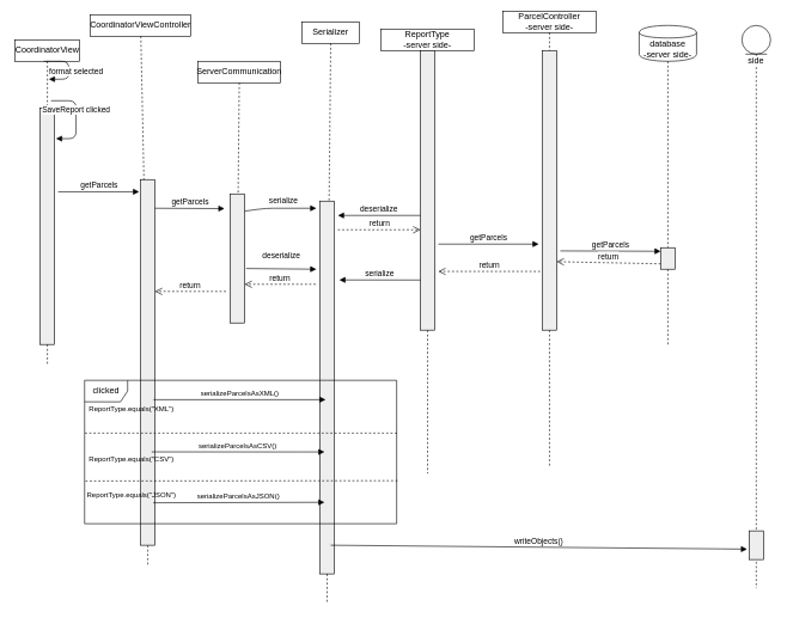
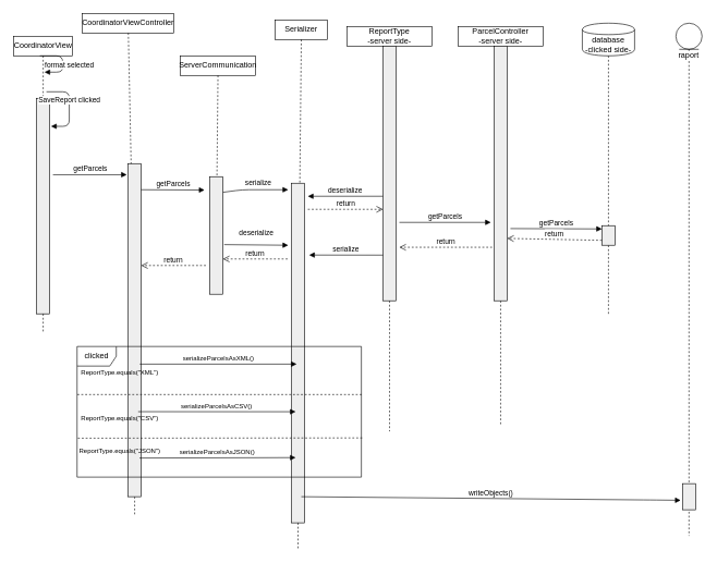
  <mxCell id="0" />
  <mxCell id="1" parent="0" />
- <mxCell id="2" value="ParcelController&lt;br&gt;-server side-" style="shape=rect;html=1;whiteSpace=wrap;align=center;" parent="1" vertex="1"><mxGeometry x="700" y="15" width="130" height="30" as="geometry" /></mxCell>
+ <mxCell id="2" value="ParcelController&lt;br&gt;-server side-" style="shape=rect;html=1;whiteSpace=wrap;align=center;" parent="1" vertex="1"><mxGeometry x="700" y="40" width="130" height="30" as="geometry" /></mxCell>
  <mxCell id="3" value="" style="edgeStyle=none;html=1;dashed=1;endArrow=none;align=center;verticalAlign=bottom;exitX=0.5;exitY=1;" parent="1" source="7" edge="1"><mxGeometry x="1" relative="1" as="geometry"><mxPoint x="765" y="650" as="targetPoint" /></mxGeometry></mxCell>
  <mxCell id="4" value="CoordinatorView" style="shape=rect;html=1;whiteSpace=wrap;align=center;" parent="1" vertex="1"><mxGeometry x="20" y="55" width="90" height="30" as="geometry" /></mxCell>
  <mxCell id="5" value="" style="edgeStyle=none;html=1;dashed=1;endArrow=none;" parent="1" source="4" target="6" edge="1"><mxGeometry relative="1" as="geometry" /></mxCell>
  <mxCell id="6" value="" style="shape=rect;html=1;fillColor=#eeeeee;" parent="1" vertex="1"><mxGeometry x="55" y="150" width="20" height="330" as="geometry" /></mxCell>
  <mxCell id="7" value="" style="shape=rect;html=1;fillColor=#eeeeee;" parent="1" vertex="1"><mxGeometry x="755" y="70" width="20" height="390" as="geometry" /></mxCell>
  <mxCell id="8" value="" style="edgeStyle=none;html=1;dashed=1;endArrow=none;align=center;verticalAlign=bottom;exitX=0.5;exitY=1;" parent="1" source="2" target="7" edge="1"><mxGeometry x="1" relative="1" as="geometry"><mxPoint x="765" y="430" as="targetPoint" /><mxPoint x="765" y="70" as="sourcePoint" /></mxGeometry></mxCell>
  <mxCell id="9" value="SaveReport clicked" style="html=1;verticalAlign=bottom;endArrow=block;entryX=1.1;entryY=0.13;entryDx=0;entryDy=0;entryPerimeter=0;" parent="1" edge="1" target="6"><mxGeometry x="-0.232" y="-11" width="80" relative="1" as="geometry"><mxPoint x="70" y="140" as="sourcePoint" /><mxPoint x="74" y="249" as="targetPoint" /><Array as="points"><mxPoint x="105" y="140" /><mxPoint x="105" y="193" /></Array><mxPoint x="11" y="12" as="offset" /></mxGeometry></mxCell>
  <mxCell id="10" value="CoordinatorViewController" style="shape=rect;html=1;whiteSpace=wrap;align=center;" parent="1" vertex="1"><mxGeometry x="125" y="20" width="140" height="30" as="geometry" /></mxCell>
  <mxCell id="11" value="" style="edgeStyle=none;html=1;dashed=1;endArrow=none;" parent="1" source="13" edge="1"><mxGeometry relative="1" as="geometry"><mxPoint x="205" y="790" as="targetPoint" /></mxGeometry></mxCell>
  <mxCell id="12" value="getParcels" style="html=1;verticalAlign=bottom;endArrow=block;" parent="1" edge="1"><mxGeometry width="80" relative="1" as="geometry"><mxPoint x="80" y="267" as="sourcePoint" /><mxPoint x="193" y="267" as="targetPoint" /></mxGeometry></mxCell>
  <mxCell id="13" value="" style="shape=rect;html=1;fillColor=#eeeeee;" parent="1" vertex="1"><mxGeometry x="195" y="250" width="20" height="510" as="geometry" /></mxCell>
  <mxCell id="14" value="" style="edgeStyle=none;html=1;dashed=1;endArrow=none;" parent="1" source="10" target="13" edge="1"><mxGeometry relative="1" as="geometry"><mxPoint x="205" y="70" as="sourcePoint" /><mxPoint x="205" y="510" as="targetPoint" /></mxGeometry></mxCell>
  <mxCell id="15" value="&lt;span style=&quot;font-size: 11px&quot;&gt;serialize&lt;/span&gt;" style="html=1;verticalAlign=bottom;endArrow=block;fontSize=9;exitX=1;exitY=0.133;exitDx=0;exitDy=0;exitPerimeter=0;" parent="1" source="39" edge="1"><mxGeometry x="0.085" y="1" width="80" relative="1" as="geometry"><mxPoint x="350" y="290" as="sourcePoint" /><mxPoint x="440" y="290" as="targetPoint" /><mxPoint as="offset" /><Array as="points"><mxPoint x="370" y="290" /></Array></mxGeometry></mxCell>
  <mxCell id="16" value="" style="endArrow=none;dashed=1;html=1;fontSize=9;exitX=0.5;exitY=1;exitDx=0;exitDy=0;" parent="1" source="6" edge="1"><mxGeometry width="50" height="50" relative="1" as="geometry"><mxPoint x="160" y="470" as="sourcePoint" /><mxPoint x="65" y="510" as="targetPoint" /></mxGeometry></mxCell>
  <mxCell id="17" value="Serializer" style="shape=rect;html=1;whiteSpace=wrap;align=center;" parent="1" vertex="1"><mxGeometry x="420" y="30" width="80" height="30" as="geometry" /></mxCell>
  <mxCell id="18" value="" style="edgeStyle=none;html=1;dashed=1;endArrow=none;align=center;verticalAlign=bottom;exitX=0.5;exitY=1;" parent="1" source="19" edge="1"><mxGeometry x="1" relative="1" as="geometry"><mxPoint x="455" y="500" as="targetPoint" /></mxGeometry></mxCell>
  <mxCell id="19" value="" style="shape=rect;html=1;fillColor=#eeeeee;" parent="1" vertex="1"><mxGeometry x="445" y="280" width="20" height="520" as="geometry" /></mxCell>
  <mxCell id="20" value="" style="edgeStyle=none;html=1;dashed=1;endArrow=none;align=center;verticalAlign=bottom;exitX=0.5;exitY=1;" parent="1" source="17" target="19" edge="1"><mxGeometry x="1" relative="1" as="geometry"><mxPoint x="455" y="430" as="targetPoint" /><mxPoint x="455" y="70" as="sourcePoint" /></mxGeometry></mxCell>
  <mxCell id="21" value="ReportType&lt;br&gt;-server side-" style="shape=rect;html=1;whiteSpace=wrap;align=center;" parent="1" vertex="1"><mxGeometry x="530" y="40" width="130" height="30" as="geometry" /></mxCell>
  <mxCell id="22" value="" style="edgeStyle=none;html=1;dashed=1;endArrow=none;align=center;verticalAlign=bottom;exitX=0.5;exitY=1;" parent="1" source="23" edge="1"><mxGeometry x="1" relative="1" as="geometry"><mxPoint x="595" y="660" as="targetPoint" /></mxGeometry></mxCell>
  <mxCell id="23" value="" style="shape=rect;html=1;fillColor=#eeeeee;" parent="1" vertex="1"><mxGeometry x="585" y="70" width="20" height="390" as="geometry" /></mxCell>
  <mxCell id="24" value="" style="edgeStyle=none;html=1;dashed=1;endArrow=none;align=center;verticalAlign=bottom;exitX=0.5;exitY=1;" parent="1" source="21" target="23" edge="1"><mxGeometry x="1" relative="1" as="geometry"><mxPoint x="595" y="430" as="targetPoint" /><mxPoint x="595" y="70" as="sourcePoint" /></mxGeometry></mxCell>
- <mxCell id="25" value="database&lt;br&gt;-server side-&lt;br&gt;" style="shape=cylinder;whiteSpace=wrap;html=1;boundedLbl=1;backgroundOutline=1;" parent="1" vertex="1"><mxGeometry x="890" y="35" width="80" height="50" as="geometry" /></mxCell>
+ <mxCell id="25" value="database&lt;br&gt;-clicked side-&lt;br&gt;" style="shape=cylinder;whiteSpace=wrap;html=1;boundedLbl=1;backgroundOutline=1;" parent="1" vertex="1"><mxGeometry x="890" y="35" width="80" height="50" as="geometry" /></mxCell>
  <mxCell id="26" value="" style="edgeStyle=none;html=1;dashed=1;endArrow=none;align=center;verticalAlign=bottom;exitX=0.5;exitY=1;" parent="1" source="27" edge="1"><mxGeometry x="1" relative="1" as="geometry"><mxPoint x="930" y="480" as="targetPoint" /></mxGeometry></mxCell>
  <mxCell id="27" value="" style="shape=rect;html=1;fillColor=#eeeeee;" parent="1" vertex="1"><mxGeometry x="920" y="345" width="20" height="30" as="geometry" /></mxCell>
  <mxCell id="28" value="" style="edgeStyle=none;html=1;dashed=1;endArrow=none;align=center;verticalAlign=bottom;" parent="1" target="27" edge="1"><mxGeometry x="1" relative="1" as="geometry"><mxPoint x="930" y="430" as="targetPoint" /><mxPoint x="930" y="85" as="sourcePoint" /></mxGeometry></mxCell>
  <mxCell id="29" value="deserialize" style="html=1;verticalAlign=bottom;endArrow=block;" parent="1" edge="1"><mxGeometry width="80" relative="1" as="geometry"><mxPoint x="585" y="300" as="sourcePoint" /><mxPoint x="470" y="300" as="targetPoint" /></mxGeometry></mxCell>
  <mxCell id="30" value="return" style="html=1;verticalAlign=bottom;endArrow=open;dashed=1;endSize=8;" parent="1" edge="1"><mxGeometry relative="1" as="geometry"><mxPoint x="470" y="320" as="sourcePoint" /><mxPoint x="585" y="320" as="targetPoint" /></mxGeometry></mxCell>
  <mxCell id="31" value="getParcels" style="html=1;verticalAlign=bottom;endArrow=block;" parent="1" edge="1"><mxGeometry width="80" relative="1" as="geometry"><mxPoint x="610" y="340" as="sourcePoint" /><mxPoint x="750" y="340" as="targetPoint" /></mxGeometry></mxCell>
  <mxCell id="32" value="getParcels" style="html=1;verticalAlign=bottom;endArrow=block;entryX=0;entryY=0.167;entryDx=0;entryDy=0;entryPerimeter=0;" parent="1" target="27" edge="1"><mxGeometry width="80" relative="1" as="geometry"><mxPoint x="780" y="349.5" as="sourcePoint" /><mxPoint x="910" y="350" as="targetPoint" /></mxGeometry></mxCell>
  <mxCell id="33" value="return" style="html=1;verticalAlign=bottom;endArrow=open;dashed=1;endSize=8;exitX=0;exitY=0.75;exitDx=0;exitDy=0;" parent="1" source="27" edge="1"><mxGeometry relative="1" as="geometry"><mxPoint x="905" y="364.5" as="sourcePoint" /><mxPoint x="775" y="364.5" as="targetPoint" /></mxGeometry></mxCell>
  <mxCell id="34" value="return" style="html=1;verticalAlign=bottom;endArrow=open;dashed=1;endSize=8;entryX=1.25;entryY=0.79;entryDx=0;entryDy=0;entryPerimeter=0;exitX=-0.15;exitY=0.79;exitDx=0;exitDy=0;exitPerimeter=0;" parent="1" source="7" target="23" edge="1"><mxGeometry relative="1" as="geometry"><mxPoint x="930" y="377.5" as="sourcePoint" /><mxPoint x="785" y="374.5" as="targetPoint" /></mxGeometry></mxCell>
  <mxCell id="35" value="serialize" style="html=1;verticalAlign=bottom;endArrow=block;exitX=-0.1;exitY=0.555;exitDx=0;exitDy=0;exitPerimeter=0;" parent="1" edge="1"><mxGeometry width="80" relative="1" as="geometry"><mxPoint x="585" y="390.1" as="sourcePoint" /><mxPoint x="472" y="390" as="targetPoint" /></mxGeometry></mxCell>
  <mxCell id="36" value="return" style="html=1;verticalAlign=bottom;endArrow=open;dashed=1;endSize=8;" parent="1" edge="1"><mxGeometry relative="1" as="geometry"><mxPoint x="439" y="396" as="sourcePoint" /><mxPoint x="340" y="396" as="targetPoint" /></mxGeometry></mxCell>
  <mxCell id="37" value="deserialize" style="html=1;verticalAlign=bottom;endArrow=block;exitX=1.1;exitY=0.578;exitDx=0;exitDy=0;exitPerimeter=0;" parent="1" source="39" edge="1"><mxGeometry y="10" width="80" relative="1" as="geometry"><mxPoint x="350" y="375" as="sourcePoint" /><mxPoint x="440" y="375" as="targetPoint" /><mxPoint as="offset" /></mxGeometry></mxCell>
  <mxCell id="38" value="ServerCommunication" style="shape=rect;html=1;whiteSpace=wrap;align=center;" parent="1" vertex="1"><mxGeometry x="275" y="85" width="115" height="30" as="geometry" /></mxCell>
  <mxCell id="39" value="" style="shape=rect;html=1;fillColor=#eeeeee;" parent="1" vertex="1"><mxGeometry x="320" y="270" width="20" height="180" as="geometry" /></mxCell>
  <mxCell id="40" value="" style="edgeStyle=none;html=1;dashed=1;endArrow=none;align=center;verticalAlign=bottom;exitX=0.5;exitY=1;" parent="1" source="38" target="39" edge="1"><mxGeometry x="1" relative="1" as="geometry"><mxPoint x="605" y="430" as="targetPoint" /><mxPoint x="605" y="70" as="sourcePoint" /></mxGeometry></mxCell>
  <mxCell id="41" value="return" style="html=1;verticalAlign=bottom;endArrow=open;dashed=1;endSize=8;" parent="1" edge="1"><mxGeometry relative="1" as="geometry"><mxPoint x="314" y="406" as="sourcePoint" /><mxPoint x="215" y="406" as="targetPoint" /></mxGeometry></mxCell>
  <mxCell id="42" value="getParcels" style="html=1;verticalAlign=bottom;endArrow=block;entryX=-0.1;entryY=0.076;entryDx=0;entryDy=0;entryPerimeter=0;" parent="1" edge="1"><mxGeometry width="80" relative="1" as="geometry"><mxPoint x="215" y="290" as="sourcePoint" /><mxPoint x="312" y="290.48" as="targetPoint" /></mxGeometry></mxCell>
  <mxCell id="43" value="format selected" style="html=1;verticalAlign=bottom;endArrow=block;" edge="1" parent="1"><mxGeometry x="-0.232" y="-11" width="80" relative="1" as="geometry"><mxPoint y="85" as="sourcePoint" x="60" /><mxPoint x="67" y="110" as="targetPoint" /><Array as="points"><mxPoint x="95" y="85" /><mxPoint x="95" y="110" /></Array><mxPoint x="11" y="12" as="offset" /></mxGeometry></mxCell>
  <mxCell id="44" value="clicked" style="shape=umlFrame;whiteSpace=wrap;html=1;" vertex="1" parent="1"><mxGeometry x="116.91" y="530" width="435" height="200" as="geometry" /></mxCell>
  <mxCell id="45" value="ReportType.equals(&quot;XML&quot;)" style="text;html=1;align=center;verticalAlign=middle;resizable=0;points=[];autosize=1;fontSize=10;" vertex="1" parent="1"><mxGeometry x="116.91" y="560" width="130" height="20" as="geometry" /></mxCell>
  <mxCell id="46" value="ReportType.equals(&quot;CSV&quot;)" style="text;html=1;align=center;verticalAlign=middle;resizable=0;points=[];autosize=1;fontSize=10;" vertex="1" parent="1"><mxGeometry x="116.91" y="630" width="130" height="20" as="geometry" /></mxCell>
  <mxCell id="47" value="ReportType.equals(&quot;JSON&quot;)" style="text;html=1;align=center;verticalAlign=middle;resizable=0;points=[];autosize=1;fontSize=10;" vertex="1" parent="1"><mxGeometry x="111.91" y="680" width="140" height="20" as="geometry" /></mxCell>
  <mxCell id="48" value="" style="endArrow=none;dashed=1;html=1;fontSize=10;exitX=1.001;exitY=0.368;exitDx=0;exitDy=0;exitPerimeter=0;entryX=0.001;entryY=0.368;entryDx=0;entryDy=0;entryPerimeter=0;" edge="1" parent="1" source="44" target="44"><mxGeometry width="50" height="50" relative="1" as="geometry"><mxPoint x="376.91" y="480" as="sourcePoint" /><mxPoint x="204.91" y="604" as="targetPoint" /></mxGeometry></mxCell>
  <mxCell id="49" value="" style="endArrow=none;dashed=1;html=1;fontSize=10;exitX=1.001;exitY=0.368;exitDx=0;exitDy=0;exitPerimeter=0;entryX=-0.004;entryY=0.702;entryDx=0;entryDy=0;entryPerimeter=0;" edge="1" parent="1" target="44"><mxGeometry width="50" height="50" relative="1" as="geometry"><mxPoint x="553.085" y="670" as="sourcePoint" /><mxPoint x="205.74" y="670.4" as="targetPoint" /></mxGeometry></mxCell>
  <mxCell id="50" value="serializeParcelsAsXML()" style="html=1;verticalAlign=bottom;endArrow=block;fontSize=10;" edge="1" parent="1"><mxGeometry width="80" relative="1" as="geometry"><mxPoint x="212.91" y="557" as="sourcePoint" /><mxPoint x="452.91" y="557" as="targetPoint" /><Array as="points" /></mxGeometry></mxCell>
  <mxCell id="51" value="serializeParcelsAsCSV()" style="html=1;verticalAlign=bottom;endArrow=block;fontSize=10;entryX=-0.029;entryY=0.397;entryDx=0;entryDy=0;entryPerimeter=0;exitX=0.719;exitY=-0.01;exitDx=0;exitDy=0;exitPerimeter=0;" edge="1" parent="1" source="46"><mxGeometry width="80" relative="1" as="geometry"><mxPoint x="351.91" y="629.52" as="sourcePoint" /><mxPoint x="451.33" y="629.89" as="targetPoint" /></mxGeometry></mxCell>
  <mxCell id="52" value="serializeParcelsAsJSON()" style="html=1;verticalAlign=bottom;endArrow=block;fontSize=10;entryX=-0.029;entryY=0.397;entryDx=0;entryDy=0;entryPerimeter=0;exitX=1.028;exitY=0.852;exitDx=0;exitDy=0;exitPerimeter=0;" edge="1" parent="1"><mxGeometry width="80" relative="1" as="geometry"><mxPoint x="212.47" y="700.8" as="sourcePoint" /><mxPoint x="451.33" y="700.13" as="targetPoint" /></mxGeometry></mxCell>
- <mxCell id="53" value="side" style="shape=umlLifeline;participant=umlEntity;perimeter=lifelinePerimeter;whiteSpace=wrap;html=1;container=1;collapsible=0;recursiveResize=0;verticalAlign=top;spacingTop=36;labelBackgroundColor=#ffffff;outlineConnect=0;" vertex="1" parent="1"><mxGeometry x="1033.2" y="35" width="40" height="785" as="geometry" /></mxCell>
+ <mxCell id="53" value="raport" style="shape=umlLifeline;participant=umlEntity;perimeter=lifelinePerimeter;whiteSpace=wrap;html=1;container=1;collapsible=0;recursiveResize=0;verticalAlign=top;spacingTop=36;labelBackgroundColor=#ffffff;outlineConnect=0;" vertex="1" parent="1"><mxGeometry x="1033.2" y="35" width="40" height="785" as="geometry" /></mxCell>
  <mxCell id="54" value="writeObjects()" style="html=1;verticalAlign=bottom;endArrow=block;entryX=-0.136;entryY=0.637;entryDx=0;entryDy=0;entryPerimeter=0;" edge="1" parent="1" target="55"><mxGeometry width="80" relative="1" as="geometry"><mxPoint x="460" y="760" as="sourcePoint" /><mxPoint x="1043.2" y="548" as="targetPoint" /><Array as="points"><mxPoint x="993.2" y="765" /></Array></mxGeometry></mxCell>
  <mxCell id="55" value="" style="shape=rect;html=1;fillColor=#eeeeee;" vertex="1" parent="1"><mxGeometry x="1043.2" y="740" width="20" height="40" as="geometry" /></mxCell>
  <mxCell id="56" value="" style="edgeStyle=none;html=1;dashed=1;endArrow=none;exitX=0.5;exitY=1;exitDx=0;exitDy=0;" edge="1" parent="1" source="19"><mxGeometry relative="1" as="geometry"><mxPoint x="455" y="840" as="targetPoint" /><mxPoint x="215" y="770" as="sourcePoint" /></mxGeometry></mxCell>
